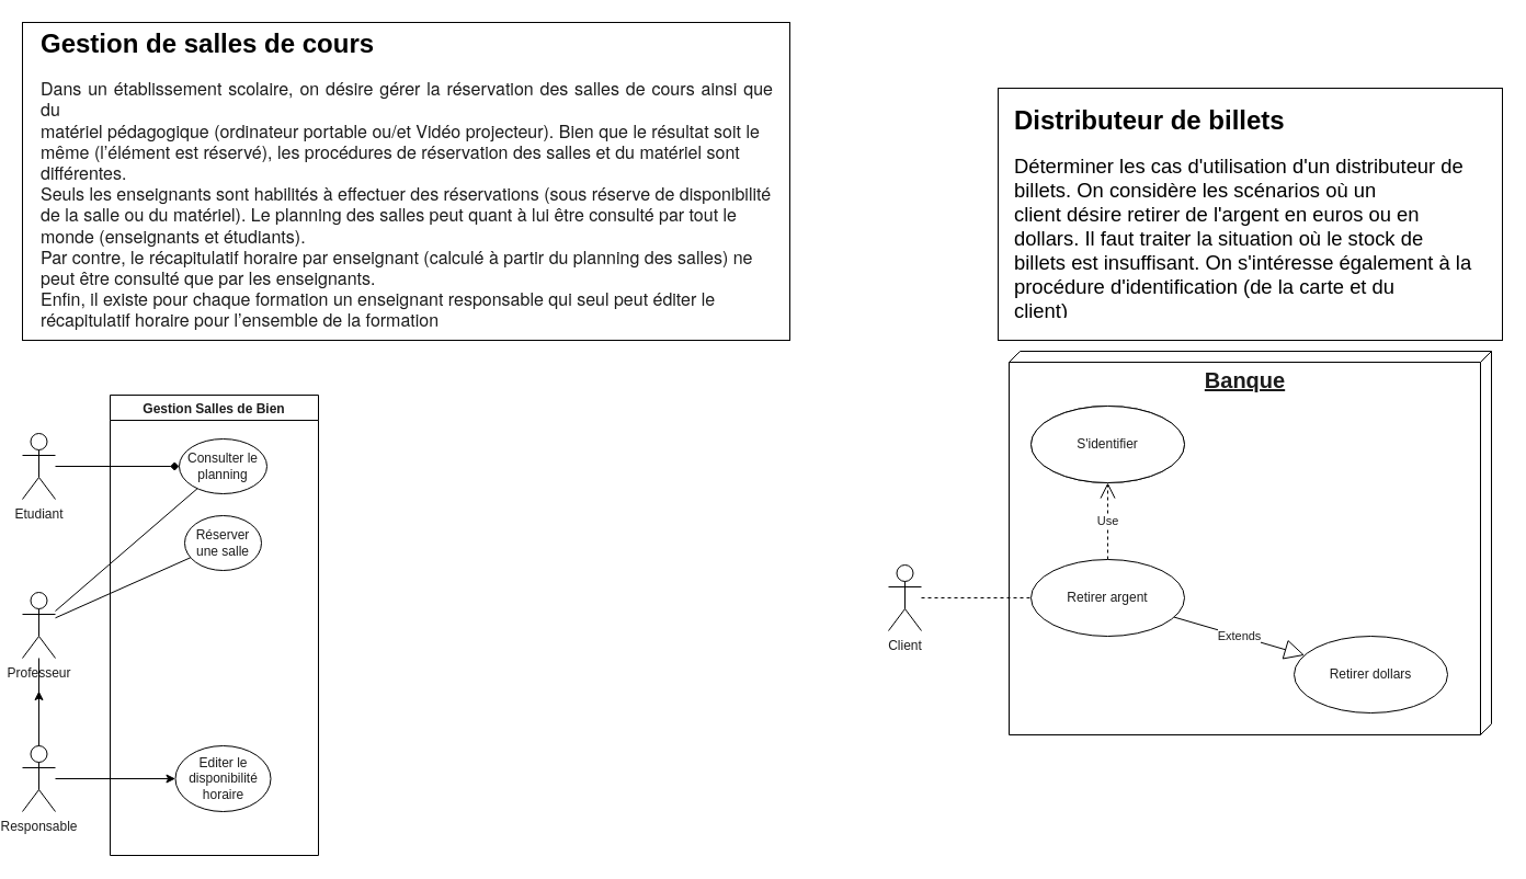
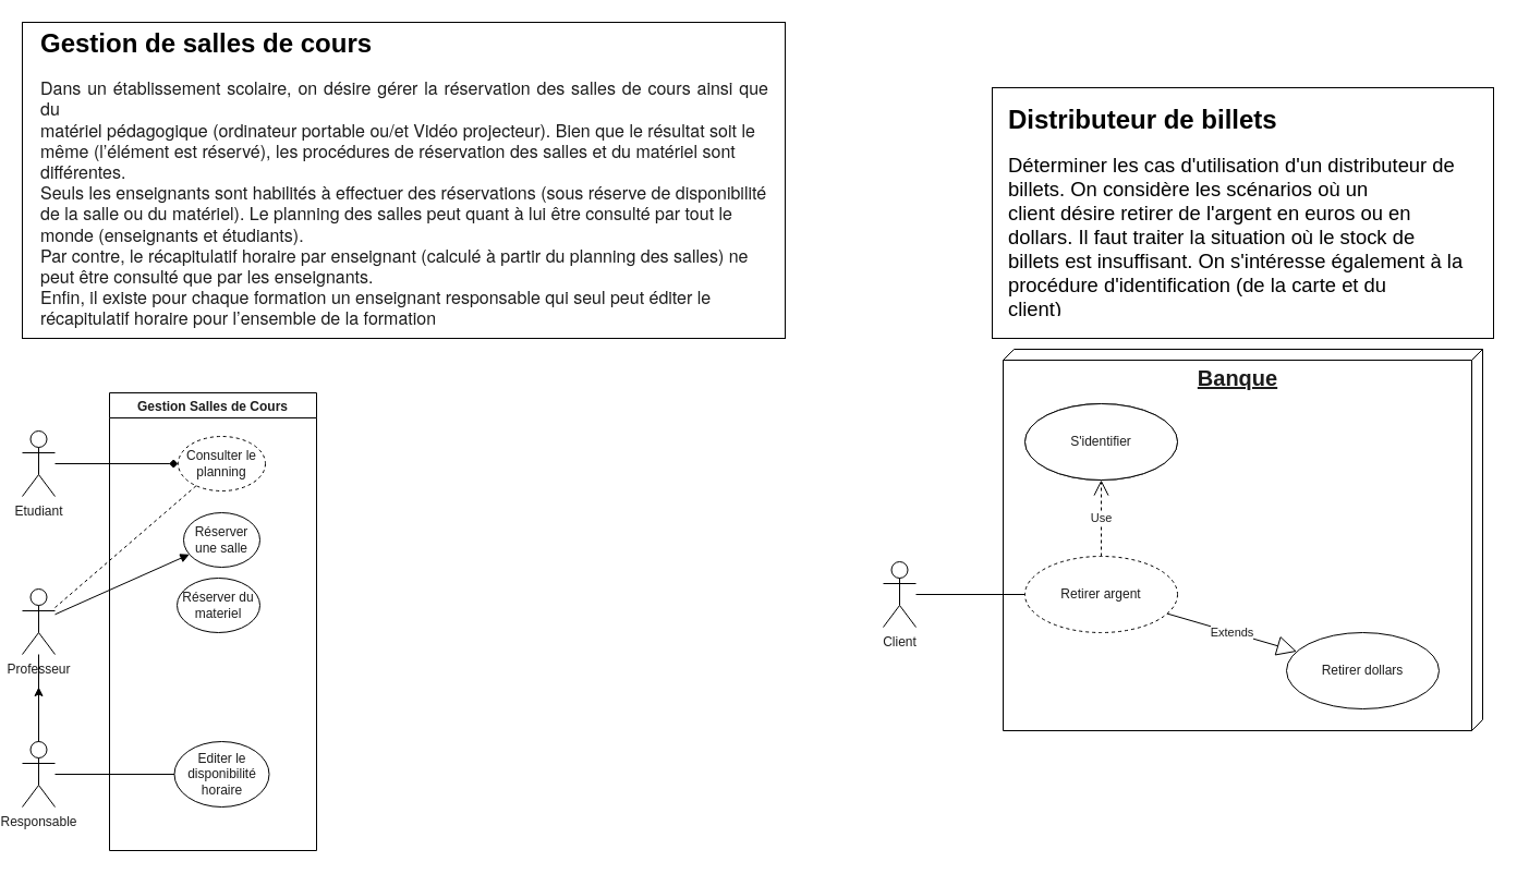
  <mxCell id="0" />
  <mxCell id="1" parent="0" />
  <mxCell id="2" value="Banque" style="verticalAlign=top;align=center;spacingTop=8;spacingLeft=2;spacingRight=12;shape=cube;size=10;direction=south;fontStyle=5;html=1;labelBackgroundColor=none;fontColor=#1C1C1C;strokeColor=default;fillColor=default;fontSize=20;" vertex="1" parent="1"><mxGeometry x="920" y="320" width="440" height="350" as="geometry" /></mxCell>
  <mxCell id="3" value="&lt;h1&gt;Gestion de salles de cours&amp;nbsp;&lt;/h1&gt;&lt;pre&gt;&lt;div style=&quot;text-align: justify;&quot;&gt;&lt;span style=&quot;font-family: Whitney, &amp;quot;Helvetica Neue&amp;quot;, Helvetica, Arial, sans-serif; font-size: 16px; white-space: normal;&quot;&gt;&lt;font color=&quot;#1c1c1c&quot;&gt;Dans un établissement scolaire, on désire gérer la réservation des salles de cours ainsi que du&lt;/font&gt;&lt;/span&gt;&lt;/div&gt;&lt;font color=&quot;#1c1c1c&quot;&gt;&lt;span style=&quot;font-family: Whitney, &amp;quot;Helvetica Neue&amp;quot;, Helvetica, Arial, sans-serif; font-size: 16px;&quot;&gt;&lt;div style=&quot;text-align: justify;&quot;&gt;&lt;span style=&quot;white-space: normal;&quot;&gt;matériel pédagogique (ordinateur portable ou/et Vidéo projecteur). Bien que le résultat soit le&lt;/span&gt;&lt;/div&gt;&lt;/span&gt;&lt;span style=&quot;font-family: Whitney, &amp;quot;Helvetica Neue&amp;quot;, Helvetica, Arial, sans-serif; font-size: 16px;&quot;&gt;&lt;div style=&quot;text-align: justify;&quot;&gt;&lt;span style=&quot;white-space: normal;&quot;&gt;même (l’élément est réservé), les procédures de réservation des salles et du matériel sont&lt;/span&gt;&lt;/div&gt;&lt;/span&gt;&lt;span style=&quot;font-family: Whitney, &amp;quot;Helvetica Neue&amp;quot;, Helvetica, Arial, sans-serif; font-size: 16px;&quot;&gt;&lt;div style=&quot;text-align: justify;&quot;&gt;&lt;span style=&quot;white-space: normal;&quot;&gt;différentes.&lt;/span&gt;&lt;/div&gt;&lt;/span&gt;&lt;span style=&quot;font-family: Whitney, &amp;quot;Helvetica Neue&amp;quot;, Helvetica, Arial, sans-serif; font-size: 16px;&quot;&gt;&lt;div style=&quot;text-align: justify;&quot;&gt;&lt;span style=&quot;white-space: normal;&quot;&gt;Seuls les enseignants sont habilités à effectuer des réservations (sous réserve de disponibilité&lt;/span&gt;&lt;/div&gt;&lt;/span&gt;&lt;span style=&quot;font-family: Whitney, &amp;quot;Helvetica Neue&amp;quot;, Helvetica, Arial, sans-serif; font-size: 16px;&quot;&gt;&lt;div style=&quot;text-align: justify;&quot;&gt;&lt;span style=&quot;white-space: normal;&quot;&gt;de la salle ou du matériel). Le planning des salles peut quant à lui être consulté par tout le&lt;/span&gt;&lt;/div&gt;&lt;/span&gt;&lt;span style=&quot;font-family: Whitney, &amp;quot;Helvetica Neue&amp;quot;, Helvetica, Arial, sans-serif; font-size: 16px;&quot;&gt;&lt;div style=&quot;text-align: justify;&quot;&gt;&lt;span style=&quot;white-space: normal;&quot;&gt;monde (enseignants et étudiants).&lt;/span&gt;&lt;/div&gt;&lt;/span&gt;&lt;span style=&quot;font-family: Whitney, &amp;quot;Helvetica Neue&amp;quot;, Helvetica, Arial, sans-serif; font-size: 16px;&quot;&gt;&lt;div style=&quot;text-align: justify;&quot;&gt;&lt;span style=&quot;white-space: normal;&quot;&gt;Par contre, le récapitulatif horaire par enseignant (calculé à partir du planning des salles) ne&lt;/span&gt;&lt;/div&gt;&lt;/span&gt;&lt;span style=&quot;font-family: Whitney, &amp;quot;Helvetica Neue&amp;quot;, Helvetica, Arial, sans-serif; font-size: 16px;&quot;&gt;&lt;div style=&quot;text-align: justify;&quot;&gt;&lt;span style=&quot;white-space: normal;&quot;&gt;peut être consulté que par les enseignants.&lt;/span&gt;&lt;/div&gt;&lt;/span&gt;&lt;span style=&quot;font-family: Whitney, &amp;quot;Helvetica Neue&amp;quot;, Helvetica, Arial, sans-serif; font-size: 16px;&quot;&gt;&lt;div style=&quot;text-align: justify;&quot;&gt;&lt;span style=&quot;white-space: normal;&quot;&gt;Enfin, il existe pour chaque formation un enseignant responsable qui seul peut éditer le&lt;/span&gt;&lt;/div&gt;&lt;/span&gt;&lt;span style=&quot;font-family: Whitney, &amp;quot;Helvetica Neue&amp;quot;, Helvetica, Arial, sans-serif; font-size: 16px;&quot;&gt;&lt;div style=&quot;text-align: justify;&quot;&gt;&lt;span style=&quot;white-space: normal;&quot;&gt;récapitulatif horaire pour l’ensemble de la formation&lt;/span&gt;&lt;/div&gt;&lt;/span&gt;&lt;/font&gt;&lt;div style=&quot;text-align: justify;&quot;&gt;&lt;span style=&quot;font-family: Helvetica; white-space: normal;&quot;&gt;&lt;font color=&quot;#1c1c1c&quot;&gt;.&lt;/font&gt;&lt;/span&gt;&lt;/div&gt;&lt;/pre&gt;" style="text;html=1;spacing=5;spacingTop=-20;whiteSpace=wrap;overflow=hidden;rounded=0;fillColor=default;strokeColor=default;labelBackgroundColor=none;spacingLeft=12;spacingRight=12;" vertex="1" parent="1"><mxGeometry x="20" y="20" width="700" height="290" as="geometry" /></mxCell>
  <mxCell id="4" value="Professeur&lt;br&gt;" style="shape=umlActor;verticalLabelPosition=bottom;verticalAlign=top;html=1;labelBackgroundColor=none;fontColor=#1C1C1C;strokeColor=default;fillColor=default;" vertex="1" parent="1"><mxGeometry x="20" y="540" width="30" height="60" as="geometry" /></mxCell>
  <mxCell id="5" value="Responsable&lt;br&gt;" style="shape=umlActor;verticalLabelPosition=bottom;verticalAlign=top;html=1;labelBackgroundColor=none;fontColor=#1C1C1C;strokeColor=default;fillColor=default;" vertex="1" parent="1"><mxGeometry x="20" y="680" width="30" height="60" as="geometry" /></mxCell>
  <mxCell id="6" value="" style="endArrow=classic;html=1;rounded=0;fontColor=#1C1C1C;" edge="1" parent="1" source="5"><mxGeometry width="50" height="50" relative="1" as="geometry"><mxPoint x="210" y="600" as="sourcePoint" /><mxPoint x="35" y="630" as="targetPoint" /></mxGeometry></mxCell>
- <mxCell id="7" value="Gestion Salles de Bien" style="swimlane;labelBackgroundColor=none;fontColor=#1C1C1C;strokeColor=default;fillColor=default;" vertex="1" parent="1"><mxGeometry x="100" y="360" width="190" height="420" as="geometry"><mxRectangle x="250" y="440" width="170" height="23" as="alternateBounds" /></mxGeometry></mxCell>
+ <mxCell id="7" value="Gestion Salles de Cours" style="swimlane;labelBackgroundColor=none;fontColor=#1C1C1C;strokeColor=default;fillColor=default;" vertex="1" parent="1"><mxGeometry x="100" y="360" width="190" height="420" as="geometry"><mxRectangle x="250" y="440" width="170" height="23" as="alternateBounds" /></mxGeometry></mxCell>
  <mxCell id="8" value="Réserver une salle" style="ellipse;whiteSpace=wrap;html=1;labelBackgroundColor=none;fontColor=#1C1C1C;strokeColor=default;fillColor=default;" vertex="1" parent="7"><mxGeometry x="68" y="110" width="70" height="50" as="geometry" /></mxCell>
+ <mxCell id="9" value="Réserver du materiel" style="ellipse;whiteSpace=wrap;html=1;labelBackgroundColor=none;fontColor=#1C1C1C;strokeColor=default;fillColor=default;" vertex="1" parent="7"><mxGeometry x="62" y="170" width="76" height="50" as="geometry" /></mxCell>
  <mxCell id="10" value="Editer le disponibilité horaire" style="ellipse;whiteSpace=wrap;html=1;labelBackgroundColor=none;fontColor=#1C1C1C;strokeColor=default;fillColor=default;" vertex="1" parent="7"><mxGeometry x="59.5" y="320" width="87" height="60" as="geometry" /></mxCell>
- <mxCell id="11" value="Consulter le planning" style="ellipse;whiteSpace=wrap;html=1;labelBackgroundColor=none;fontColor=#1C1C1C;strokeColor=default;fillColor=default;" vertex="1" parent="7"><mxGeometry x="63" y="40" width="80" height="50" as="geometry" /></mxCell>
- <mxCell id="12" value="" style="endArrow=none;html=1;rounded=0;fontColor=#1C1C1C;" edge="1" parent="1" source="4" target="11"><mxGeometry width="50" height="50" relative="1" as="geometry"><mxPoint x="310" y="560" as="sourcePoint" /><mxPoint x="360" y="510" as="targetPoint" /></mxGeometry></mxCell>
- <mxCell id="13" value="" style="endArrow=none;html=1;rounded=0;fontColor=#1C1C1C;" edge="1" parent="1" source="4" target="8"><mxGeometry width="50" height="50" relative="1" as="geometry"><mxPoint x="310" y="560" as="sourcePoint" /><mxPoint x="360" y="510" as="targetPoint" /></mxGeometry></mxCell>
+ <mxCell id="11" value="Consulter le planning" style="ellipse;whiteSpace=wrap;html=1;labelBackgroundColor=none;fontColor=#1C1C1C;strokeColor=default;fillColor=default;dashed=1;" vertex="1" parent="7"><mxGeometry x="63" y="40" width="80" height="50" as="geometry" /></mxCell>
+ <mxCell id="12" value="" style="endArrow=none;html=1;rounded=0;fontColor=#1C1C1C;dashed=1;" edge="1" parent="1" source="4" target="11"><mxGeometry width="50" height="50" relative="1" as="geometry"><mxPoint x="310" y="560" as="sourcePoint" /><mxPoint x="360" y="510" as="targetPoint" /></mxGeometry></mxCell>
+ <mxCell id="13" value="" style="endArrow=block;html=1;rounded=0;fontColor=#1C1C1C;" edge="1" parent="1" source="4" target="8"><mxGeometry width="50" height="50" relative="1" as="geometry"><mxPoint x="310" y="560" as="sourcePoint" /><mxPoint x="360" y="510" as="targetPoint" /></mxGeometry></mxCell>
  <mxCell id="14" value="" style="endArrow=none;html=1;rounded=0;fontColor=#1C1C1C;" edge="1" parent="1" source="4" target="5"><mxGeometry width="50" height="50" relative="1" as="geometry"><mxPoint x="60" y="400" as="sourcePoint" /><mxPoint x="206.432" y="445.844" as="targetPoint" /></mxGeometry></mxCell>
- <mxCell id="15" value="" style="endArrow=classic;html=1;rounded=0;fontColor=#1C1C1C;" edge="1" parent="1" source="5" target="10"><mxGeometry width="50" height="50" relative="1" as="geometry"><mxPoint x="60" y="419.39" as="sourcePoint" /><mxPoint x="232.591" y="642.492" as="targetPoint" /></mxGeometry></mxCell>
+ <mxCell id="15" value="" style="endArrow=none;html=1;rounded=0;fontColor=#1C1C1C;" edge="1" parent="1" source="5" target="10"><mxGeometry width="50" height="50" relative="1" as="geometry"><mxPoint x="60" y="419.39" as="sourcePoint" /><mxPoint x="232.591" y="642.492" as="targetPoint" /></mxGeometry></mxCell>
  <mxCell id="16" value="Etudiant" style="shape=umlActor;verticalLabelPosition=bottom;verticalAlign=top;html=1;labelBackgroundColor=none;fontColor=#1C1C1C;strokeColor=default;fillColor=default;" vertex="1" parent="1"><mxGeometry x="20" y="395" width="30" height="60" as="geometry" /></mxCell>
  <mxCell id="17" value="" style="endArrow=diamond;html=1;rounded=0;fontColor=#1C1C1C;" edge="1" parent="1" source="16" target="11"><mxGeometry width="50" height="50" relative="1" as="geometry"><mxPoint x="250" y="240" as="sourcePoint" /><mxPoint x="300" y="190" as="targetPoint" /></mxGeometry></mxCell>
  <mxCell id="18" value="&lt;h1&gt;Distributeur de billets&lt;/h1&gt;&lt;span id=&quot;page22R_mcid11&quot; class=&quot;markedContent&quot;&gt;&lt;span dir=&quot;ltr&quot; role=&quot;presentation&quot; style=&quot;left: 118.04px; top: 634.925px; font-size: 18.4px; font-family: sans-serif; transform: scaleX(1.013);&quot;&gt;Déterminer les cas d'utilisation d'un distributeur de billets. On considère les scénarios où un&lt;/span&gt;&lt;br role=&quot;presentation&quot;&gt;&lt;span dir=&quot;ltr&quot; role=&quot;presentation&quot; style=&quot;left: 118.04px; top: 660.558px; font-size: 18.4px; font-family: sans-serif; transform: scaleX(1.009);&quot;&gt;client désire retirer de l'argent en euros ou en dollars. Il faut traiter la situation où le stock de&lt;/span&gt;&lt;br role=&quot;presentation&quot;&gt;&lt;span dir=&quot;ltr&quot; role=&quot;presentation&quot; style=&quot;left: 118.04px; top: 686.358px; font-size: 18.4px; font-family: sans-serif; transform: scaleX(0.977);&quot;&gt;billets est insuffisant. On s'intéresse également à la pro&lt;/span&gt;&lt;span dir=&quot;ltr&quot; role=&quot;presentation&quot; style=&quot;left: 557.517px; top: 686.358px; font-size: 18.4px; font-family: sans-serif; transform: scaleX(0.987);&quot;&gt;cédure d'identification (de la carte et du&lt;/span&gt;&lt;br role=&quot;presentation&quot;&gt;&lt;span dir=&quot;ltr&quot; role=&quot;presentation&quot; style=&quot;left: 118.04px; top: 712.158px; font-size: 18.4px; font-family: sans-serif; transform: scaleX(0.958);&quot;&gt;client)&lt;/span&gt;&lt;/span&gt;&lt;p&gt;.&lt;/p&gt;" style="text;html=1;spacing=15;spacingTop=-20;whiteSpace=wrap;overflow=hidden;rounded=0;labelBackgroundColor=none;strokeColor=default;fillColor=default;spacingLeft=0;spacingRight=0;spacingBottom=10;" vertex="1" parent="1"><mxGeometry x="910" y="80" width="460" height="230" as="geometry" /></mxCell>
  <mxCell id="19" value="Client" style="shape=umlActor;verticalLabelPosition=bottom;verticalAlign=top;html=1;labelBackgroundColor=none;fontColor=#1C1C1C;strokeColor=default;fillColor=default;" vertex="1" parent="1"><mxGeometry x="810" y="515" width="30" height="60" as="geometry" /></mxCell>
  <mxCell id="20" value="Retirer dollars" style="ellipse;whiteSpace=wrap;html=1;labelBackgroundColor=none;fontColor=#1C1C1C;strokeColor=default;fillColor=default;" vertex="1" parent="1"><mxGeometry x="1180" y="580" width="140" height="70" as="geometry" /></mxCell>
  <mxCell id="21" value="S'identifier" style="ellipse;whiteSpace=wrap;html=1;labelBackgroundColor=none;fontColor=#1C1C1C;strokeColor=default;fillColor=default;" vertex="1" parent="1"><mxGeometry x="940" y="370" width="140" height="70" as="geometry" /></mxCell>
  <mxCell id="22" value="Use" style="endArrow=open;endSize=12;dashed=1;html=1;rounded=0;fontColor=#1C1C1C;" edge="1" parent="1" source="24" target="21"><mxGeometry width="160" relative="1" as="geometry"><mxPoint x="800" y="580" as="sourcePoint" /><mxPoint x="960" y="580" as="targetPoint" /></mxGeometry></mxCell>
  <mxCell id="23" value="Extends" style="endArrow=block;endSize=16;endFill=0;html=1;rounded=0;fontColor=#1C1C1C;" edge="1" parent="1" source="24" target="20"><mxGeometry width="160" relative="1" as="geometry"><mxPoint x="1039" y="640" as="sourcePoint" /><mxPoint x="1170" y="580" as="targetPoint" /></mxGeometry></mxCell>
- <mxCell id="24" value="Retirer argent" style="ellipse;whiteSpace=wrap;html=1;labelBackgroundColor=none;fontColor=#1C1C1C;strokeColor=default;fillColor=default;" vertex="1" parent="1"><mxGeometry x="940" y="510" width="140" height="70" as="geometry" /></mxCell>
- <mxCell id="25" value="" style="endArrow=none;html=1;rounded=0;fontColor=#1C1C1C;dashed=1;" edge="1" parent="1" source="19" target="24"><mxGeometry width="50" height="50" relative="1" as="geometry"><mxPoint x="1070" y="610" as="sourcePoint" /><mxPoint x="1120" y="560" as="targetPoint" /></mxGeometry></mxCell>
+ <mxCell id="24" value="Retirer argent" style="ellipse;whiteSpace=wrap;html=1;labelBackgroundColor=none;fontColor=#1C1C1C;strokeColor=default;fillColor=default;dashed=1;" vertex="1" parent="1"><mxGeometry x="940" y="510" width="140" height="70" as="geometry" /></mxCell>
+ <mxCell id="25" value="" style="endArrow=none;html=1;rounded=0;fontColor=#1C1C1C;" edge="1" parent="1" source="19" target="24"><mxGeometry width="50" height="50" relative="1" as="geometry"><mxPoint x="1070" y="610" as="sourcePoint" /><mxPoint x="1120" y="560" as="targetPoint" /></mxGeometry></mxCell>
  <mxCell id="26" value="S'identifier" style="ellipse;whiteSpace=wrap;html=1;labelBackgroundColor=none;fontColor=#1C1C1C;strokeColor=default;fillColor=default;" vertex="1" parent="1"><mxGeometry x="940" y="370" width="140" height="70" as="geometry" /></mxCell>
